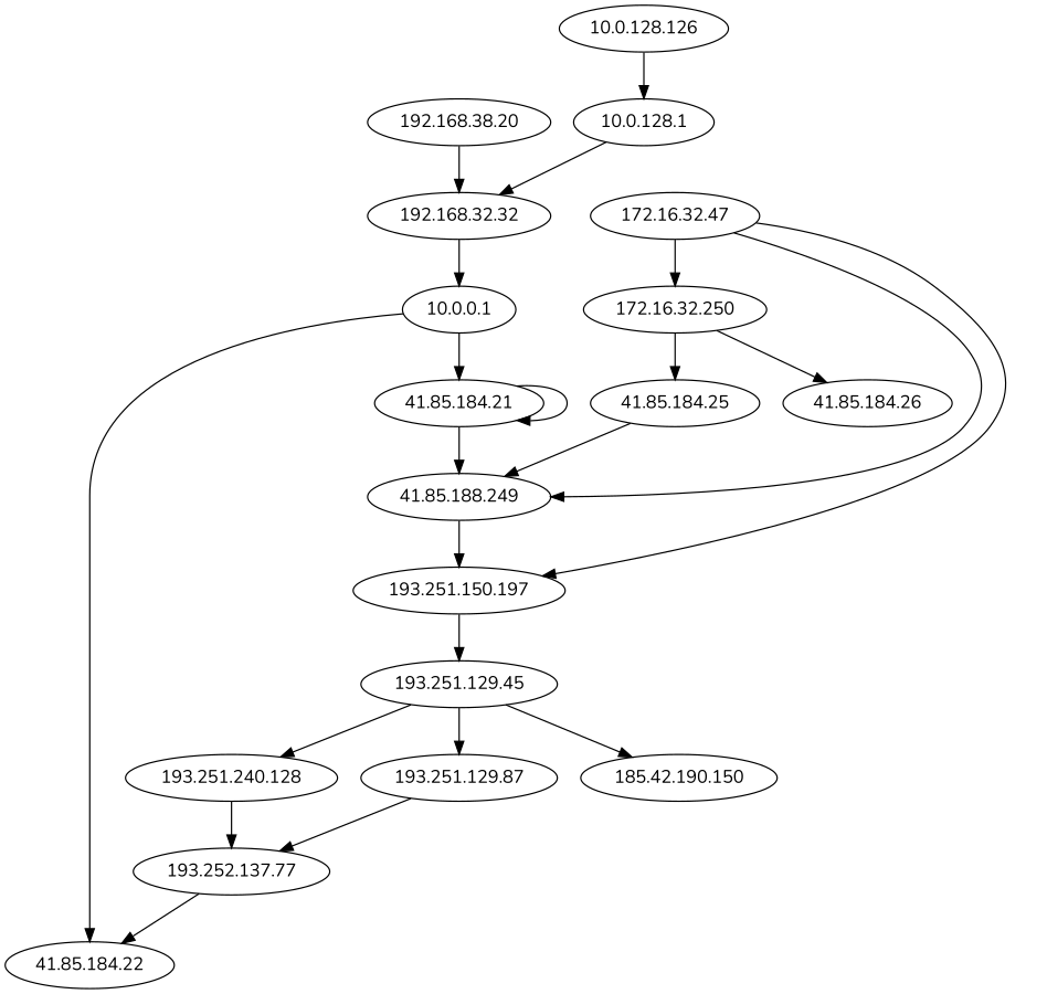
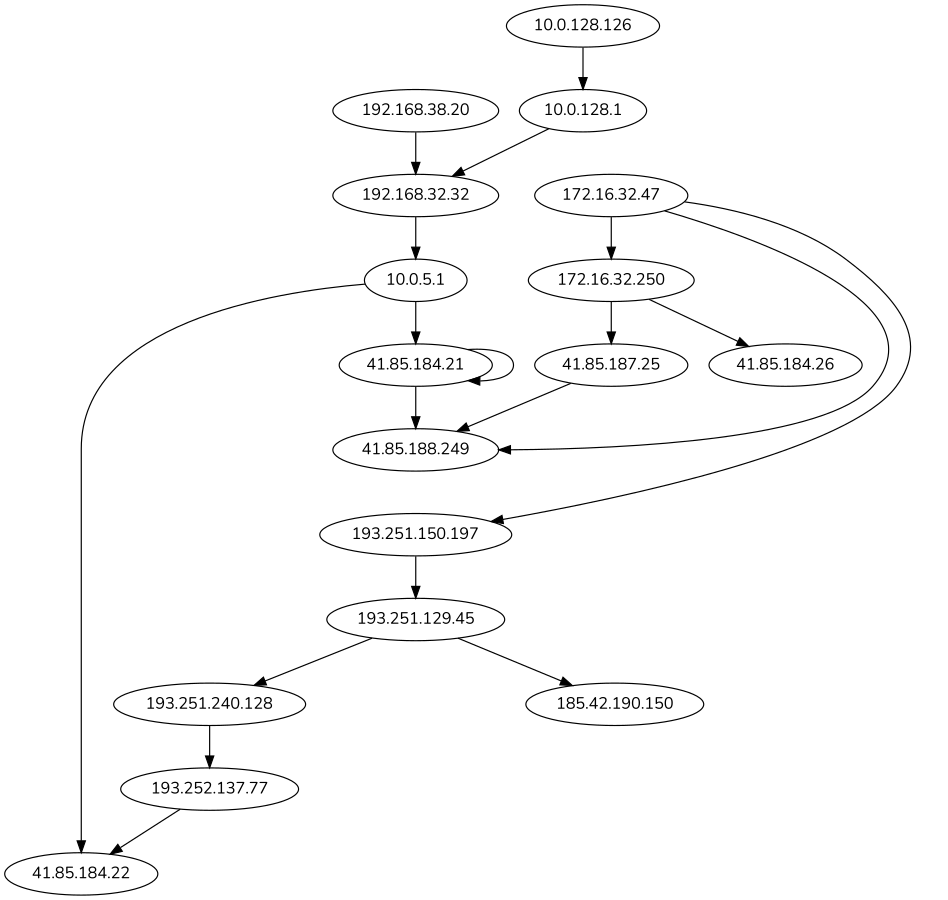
  digraph {
    fontname=Nunito
    node [fontname=Nunito]
    edge [fontname=Nunito weight=1]
    "172.16.32.250"
-   "41.85.184.25"
+   "41.85.184.25" [label="41.85.187.25"]
    "41.85.184.26"
    "41.85.188.249"
    "193.251.150.197"
    "193.251.129.45"
    "193.251.240.128"
-   "193.251.129.87"
    "185.42.190.150"
    "193.252.137.77"
    "41.85.184.22"
    "172.16.32.47"
    "192.168.38.20"
    "192.168.32.32"
-   "10.0.0.1"
+   "10.0.0.1" [label="10.0.5.1"]
    "41.85.184.21"
    "10.0.128.1"
    "10.0.128.126"
    "172.16.32.250" -> "41.85.184.25" [weight=85]
    "172.16.32.250" -> "41.85.184.26" [weight=6]
    "41.85.184.25" -> "41.85.188.249" [weight=85]
-   "41.85.188.249" -> "193.251.150.197" [weight=265]
    "193.251.150.197" -> "193.251.129.45" [weight=266]
    "193.251.129.45" -> "193.251.240.128" [weight=179]
-   "193.251.129.45" -> "193.251.129.87" [weight=87]
    "193.251.129.45" -> "185.42.190.150" [weight=265]
    "193.251.240.128" -> "193.252.137.77" [weight=179]
-   "193.251.129.87" -> "193.252.137.77" [weight=87]
    "193.252.137.77" -> "41.85.184.22"
    "172.16.32.47" -> "172.16.32.250" [weight=92]
    "172.16.32.47" -> "41.85.188.249"
    "172.16.32.47" -> "193.251.150.197"
    "192.168.38.20" -> "192.168.32.32" [weight=96]
    "192.168.32.32" -> "10.0.0.1" [weight=191]
    "10.0.0.1" -> "41.85.184.22" [weight=11]
    "10.0.0.1" -> "41.85.184.21" [weight=180]
    "41.85.184.21" -> "41.85.188.249" [weight=179]
    "41.85.184.21" -> "41.85.184.21"
    "10.0.128.1" -> "192.168.32.32" [weight=95]
    "10.0.128.126" -> "10.0.128.1" [weight=95]
  }
